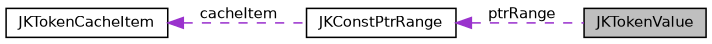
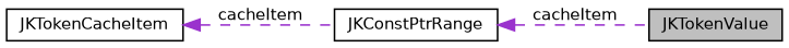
  digraph {
    rankdir=LR
    node [color=black fillcolor=white fontname=Helvetica fontsize=10 shape=record style=filled]
    edge [color=darkorchid3 dir=back fontname=Helvetica fontsize=10 labelfontname=Helvetica labelfontsize=10 style=dashed]
    n1 [fillcolor=grey75 fontcolor=black height=0.2 label=JKTokenValue width=0.4]
    n2 [height=0.2 label=JKConstPtrRange width=0.4]
    n3 [height=0.2 label=JKTokenCacheItem width=0.4]
-   n2 -> n1 [label=" ptrRange"]
+   n2 -> n1 [label=" cacheItem"]
    n3 -> n2 [label=" cacheItem"]
  }
